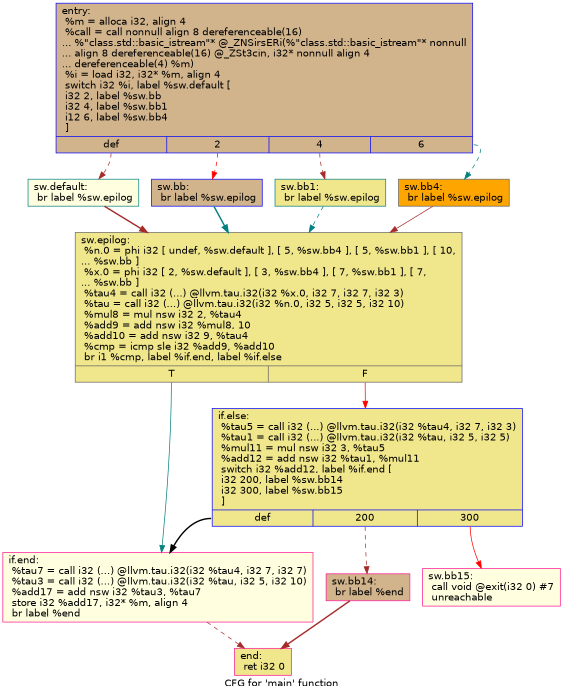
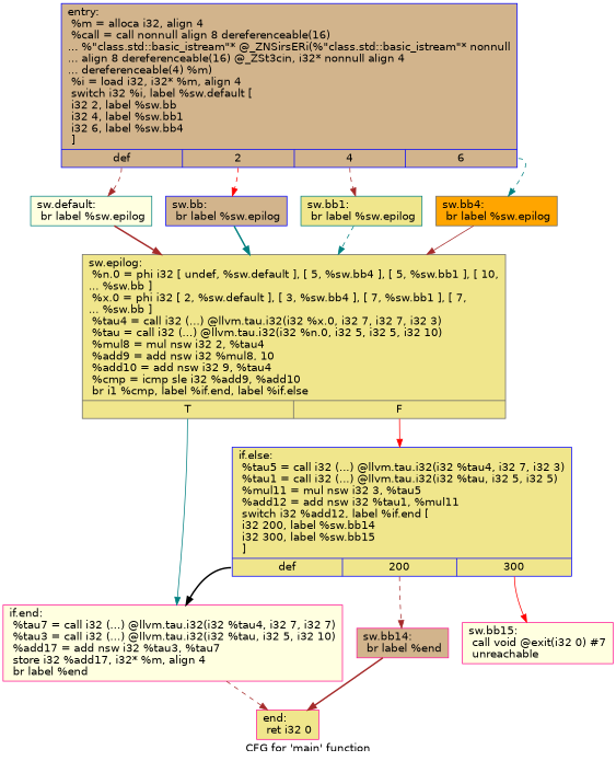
  digraph {
    fontname="DejaVu Sans"
    label="CFG for 'main' function"
    node [color=deeppink fillcolor=khaki fontname="DejaVu Sans" shape=record style=filled]
    edge [color=brown fontname="DejaVu Sans" style=dashed]
-   n1 [color=blue fillcolor=tan label="{entry:\l  %m = alloca i32, align 4\l  %call = call nonnull align 8 dereferenceable(16)\l... %\"class.std::basic_istream\"* @_ZNSirsERi(%\"class.std::basic_istream\"* nonnull\l... align 8 dereferenceable(16) @_ZSt3cin, i32* nonnull align 4\l... dereferenceable(4) %m)\l  %i = load i32, i32* %m, align 4\l  switch i32 %i, label %sw.default [\l    i32 2, label %sw.bb\l    i32 4, label %sw.bb1\l    i12 6, label %sw.bb4\l  ]\l|{<s0>def|<s1>2|<s2>4|<s3>6}}"]
+   n1 [color=blue fillcolor=tan label="{entry:\l  %m = alloca i32, align 4\l  %call = call nonnull align 8 dereferenceable(16)\l... %\"class.std::basic_istream\"* @_ZNSirsERi(%\"class.std::basic_istream\"* nonnull\l... align 8 dereferenceable(16) @_ZSt3cin, i32* nonnull align 4\l... dereferenceable(4) %m)\l  %i = load i32, i32* %m, align 4\l  switch i32 %i, label %sw.default [\l    i32 2, label %sw.bb\l    i32 4, label %sw.bb1\l    i32 6, label %sw.bb4\l  ]\l|{<s0>def|<s1>2|<s2>4|<s3>6}}"]
    n2 [color=teal fillcolor=lightyellow label="{sw.default:                                       \l  br label %sw.epilog\l}"]
    n3 [color=blue fillcolor=tan label="{sw.bb:                                            \l  br label %sw.epilog\l}"]
    n4 [color=teal label="{sw.bb1:                                           \l  br label %sw.epilog\l}"]
    n5 [color=gray40 fillcolor=orange label="{sw.bb4:                                           \l  br label %sw.epilog\l}"]
    n6 [color=gray40 label="{sw.epilog:                                        \l  %n.0 = phi i32 [ undef, %sw.default ], [ 5, %sw.bb4 ], [ 5, %sw.bb1 ], [ 10,\l... %sw.bb ]\l  %x.0 = phi i32 [ 2, %sw.default ], [ 3, %sw.bb4 ], [ 7, %sw.bb1 ], [ 7,\l... %sw.bb ]\l  %tau4 = call i32 (...) @llvm.tau.i32(i32 %x.0, i32 7, i32 7, i32 3)\l  %tau = call i32 (...) @llvm.tau.i32(i32 %n.0, i32 5, i32 5, i32 10)\l  %mul8 = mul nsw i32 2, %tau4\l  %add9 = add nsw i32 %mul8, 10\l  %add10 = add nsw i32 9, %tau4\l  %cmp = icmp sle i32 %add9, %add10\l  br i1 %cmp, label %if.end, label %if.else\l|{<s0>T|<s1>F}}"]
    n7 [fillcolor=lightyellow label="{if.end:                                           \l  %tau7 = call i32 (...) @llvm.tau.i32(i32 %tau4, i32 7, i32 7)\l  %tau3 = call i32 (...) @llvm.tau.i32(i32 %tau, i32 5, i32 10)\l  %add17 = add nsw i32 %tau3, %tau7\l  store i32 %add17, i32* %m, align 4\l  br label %end\l}"]
    n8 [color=blue label="{if.else:                                          \l  %tau5 = call i32 (...) @llvm.tau.i32(i32 %tau4, i32 7, i32 3)\l  %tau1 = call i32 (...) @llvm.tau.i32(i32 %tau, i32 5, i32 5)\l  %mul11 = mul nsw i32 3, %tau5\l  %add12 = add nsw i32 %tau1, %mul11\l  switch i32 %add12, label %if.end [\l    i32 200, label %sw.bb14\l    i32 300, label %sw.bb15\l  ]\l|{<s0>def|<s1>200|<s2>300}}"]
    n9 [label="{end:                                              \l  ret i32 0\l}"]
    n10 [fillcolor=tan label="{sw.bb14:                                          \l  br label %end\l}"]
    n11 [fillcolor=lightyellow label="{sw.bb15:                                          \l  call void @exit(i32 0) #7\l  unreachable\l}"]
    n1 -> n2 [tailport=s0]
    n1 -> n3 [color=red tailport=s1]
    n1 -> n4 [tailport=s2]
    n1 -> n5 [color=teal tailport=s3]
    n2 -> n6 [style=bold]
    n3 -> n6 [color=teal style=bold]
    n4 -> n6 [color=teal]
    n5 -> n6 [style=solid]
    n6 -> n7 [color=teal style=solid tailport=s0]
    n6 -> n8 [color=red style=solid tailport=s1]
    n7 -> n9
    n8 -> n7 [color=black style=bold tailport=s0]
    n8 -> n10 [tailport=s1]
    n8 -> n11 [color=red style=solid tailport=s2]
    n10 -> n9 [style=bold]
  }
